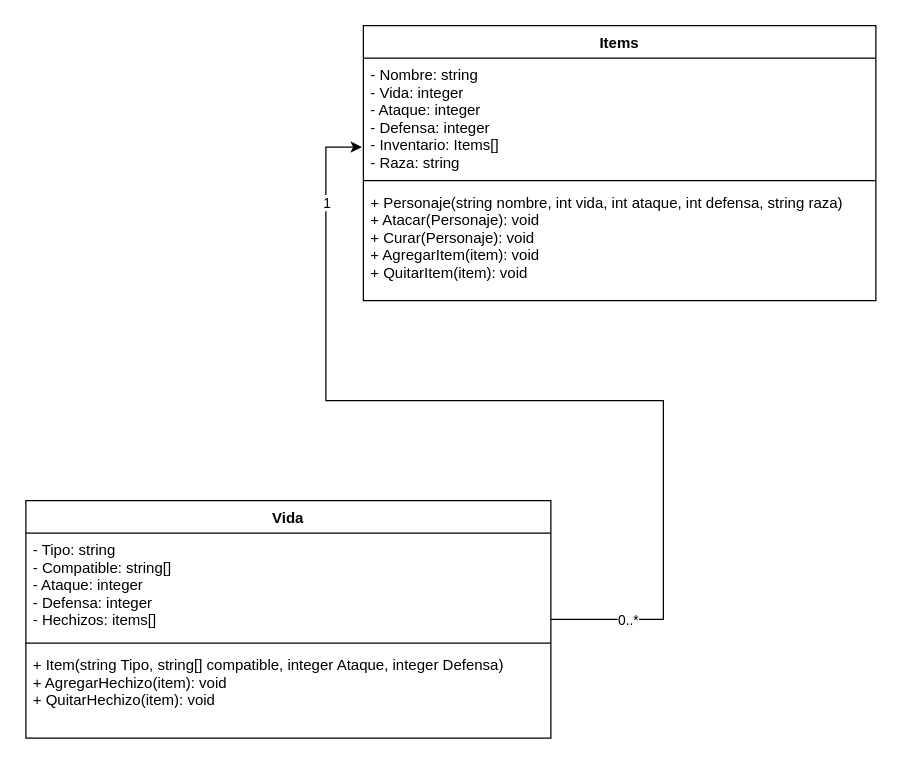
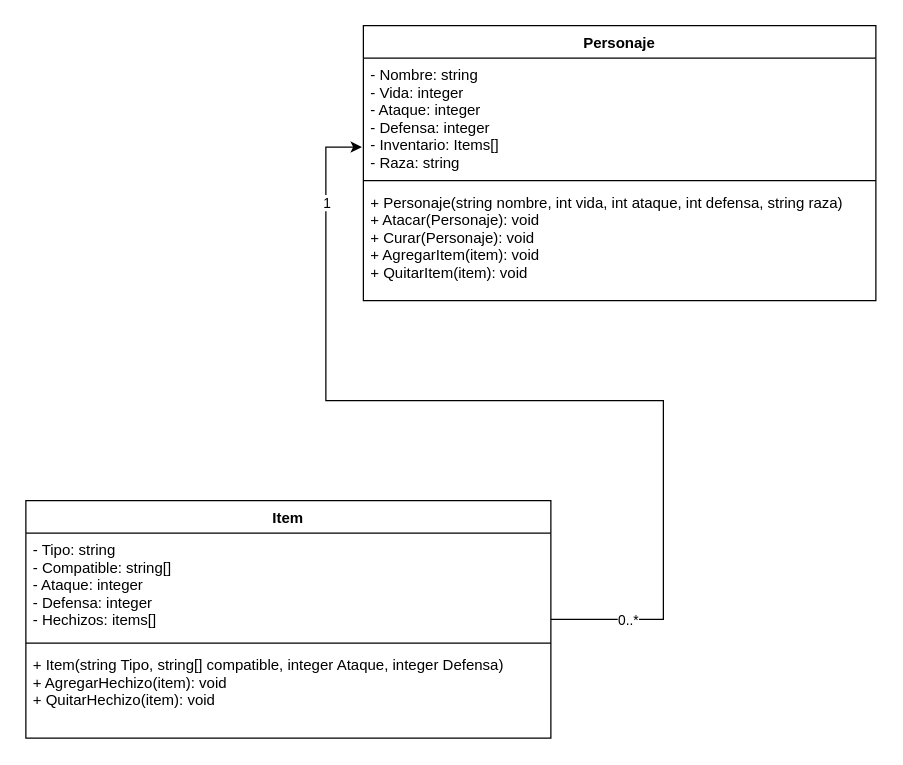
  <mxCell id="0" />
  <mxCell id="1" parent="0" />
- <mxCell id="2" value="Items" style="swimlane;fontStyle=1;align=center;verticalAlign=top;childLayout=stackLayout;horizontal=1;startSize=26;horizontalStack=0;resizeParent=1;resizeParentMax=0;resizeLast=0;collapsible=1;marginBottom=0;" vertex="1" parent="1"><mxGeometry x="290" y="20" width="410" height="220" as="geometry" /></mxCell>
+ <mxCell id="2" value="Personaje" style="swimlane;fontStyle=1;align=center;verticalAlign=top;childLayout=stackLayout;horizontal=1;startSize=26;horizontalStack=0;resizeParent=1;resizeParentMax=0;resizeLast=0;collapsible=1;marginBottom=0;" vertex="1" parent="1"><mxGeometry x="290" y="20" width="410" height="220" as="geometry" /></mxCell>
  <mxCell id="3" value="- Nombre: string&#10;- Vida: integer&#10;- Ataque: integer&#10;- Defensa: integer&#10;- Inventario: Items[]&#10;- Raza: string&#10;" style="text;strokeColor=none;fillColor=none;align=left;verticalAlign=top;spacingLeft=4;spacingRight=4;overflow=hidden;rotatable=0;points=[[0,0.5],[1,0.5]];portConstraint=eastwest;" vertex="1" parent="2"><mxGeometry y="26" width="410" height="94" as="geometry" /></mxCell>
  <mxCell id="4" value="" style="line;strokeWidth=1;fillColor=none;align=left;verticalAlign=middle;spacingTop=-1;spacingLeft=3;spacingRight=3;rotatable=0;labelPosition=right;points=[];portConstraint=eastwest;" vertex="1" parent="2"><mxGeometry y="120" width="410" height="8" as="geometry" /></mxCell>
  <mxCell id="5" value="+ Personaje(string nombre, int vida, int ataque, int defensa, string raza)&#10;+ Atacar(Personaje): void&#10;+ Curar(Personaje): void&#10;+ AgregarItem(item): void&#10;+ QuitarItem(item): void" style="text;strokeColor=none;fillColor=none;align=left;verticalAlign=top;spacingLeft=4;spacingRight=4;overflow=hidden;rotatable=0;points=[[0,0.5],[1,0.5]];portConstraint=eastwest;" vertex="1" parent="2"><mxGeometry y="128" width="410" height="92" as="geometry" /></mxCell>
  <mxCell id="6" style="edgeStyle=orthogonalEdgeStyle;rounded=0;orthogonalLoop=1;jettySize=auto;html=1;entryX=-0.003;entryY=0.757;entryDx=0;entryDy=0;entryPerimeter=0;" edge="1" parent="1" source="10" target="3"><mxGeometry relative="1" as="geometry"><Array as="points"><mxPoint x="530" y="320" /><mxPoint x="260" y="320" /><mxPoint x="260" y="117" /></Array></mxGeometry></mxCell>
  <mxCell id="7" value="n" style="edgeLabel;html=1;align=center;verticalAlign=middle;resizable=0;points=[];" vertex="1" connectable="0" parent="6"><mxGeometry x="-0.847" relative="1" as="geometry"><mxPoint as="offset" /></mxGeometry></mxCell>
  <mxCell id="8" value="1" style="edgeLabel;html=1;align=center;verticalAlign=middle;resizable=0;points=[];" vertex="1" connectable="0" parent="6"><mxGeometry x="0.811" relative="1" as="geometry"><mxPoint as="offset" /></mxGeometry></mxCell>
  <mxCell id="9" value="0..*" style="edgeLabel;html=1;align=center;verticalAlign=middle;resizable=0;points=[];" vertex="1" connectable="0" parent="6"><mxGeometry x="-0.842" relative="1" as="geometry"><mxPoint as="offset" /></mxGeometry></mxCell>
- <mxCell id="10" value="Vida" style="swimlane;fontStyle=1;align=center;verticalAlign=top;childLayout=stackLayout;horizontal=1;startSize=26;horizontalStack=0;resizeParent=1;resizeParentMax=0;resizeLast=0;collapsible=1;marginBottom=0;" vertex="1" parent="1"><mxGeometry x="20" y="400" width="420" height="190" as="geometry" /></mxCell>
+ <mxCell id="10" value="Item" style="swimlane;fontStyle=1;align=center;verticalAlign=top;childLayout=stackLayout;horizontal=1;startSize=26;horizontalStack=0;resizeParent=1;resizeParentMax=0;resizeLast=0;collapsible=1;marginBottom=0;" vertex="1" parent="1"><mxGeometry x="20" y="400" width="420" height="190" as="geometry" /></mxCell>
  <mxCell id="11" value="- Tipo: string&#10;- Compatible: string[]&#10;- Ataque: integer&#10;- Defensa: integer&#10;- Hechizos: items[]" style="text;strokeColor=none;fillColor=none;align=left;verticalAlign=top;spacingLeft=4;spacingRight=4;overflow=hidden;rotatable=0;points=[[0,0.5],[1,0.5]];portConstraint=eastwest;" vertex="1" parent="10"><mxGeometry y="26" width="420" height="84" as="geometry" /></mxCell>
  <mxCell id="12" value="" style="line;strokeWidth=1;fillColor=none;align=left;verticalAlign=middle;spacingTop=-1;spacingLeft=3;spacingRight=3;rotatable=0;labelPosition=right;points=[];portConstraint=eastwest;" vertex="1" parent="10"><mxGeometry y="110" width="420" height="8" as="geometry" /></mxCell>
  <mxCell id="13" value="+ Item(string Tipo, string[] compatible, integer Ataque, integer Defensa)&#10;+ AgregarHechizo(item): void&#10;+ QuitarHechizo(item): void" style="text;strokeColor=none;fillColor=none;align=left;verticalAlign=top;spacingLeft=4;spacingRight=4;overflow=hidden;rotatable=0;points=[[0,0.5],[1,0.5]];portConstraint=eastwest;" vertex="1" parent="10"><mxGeometry y="118" width="420" height="72" as="geometry" /></mxCell>
